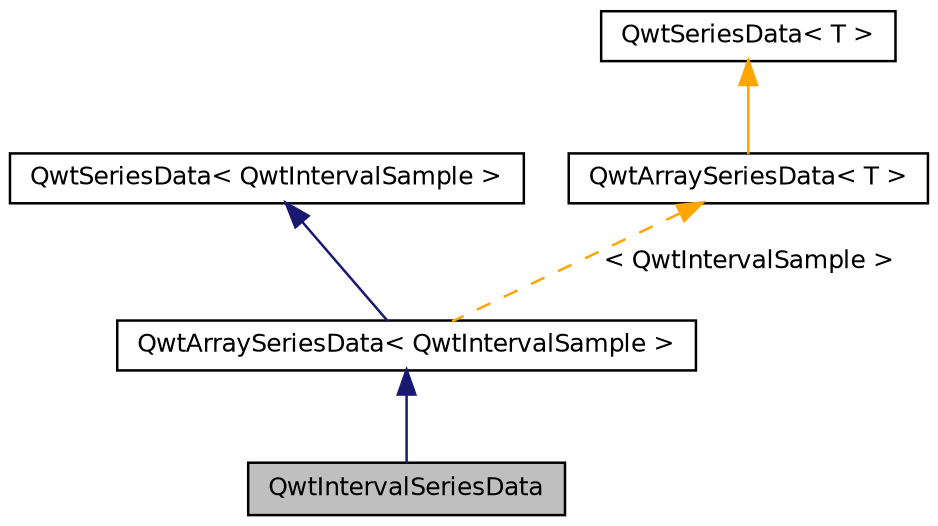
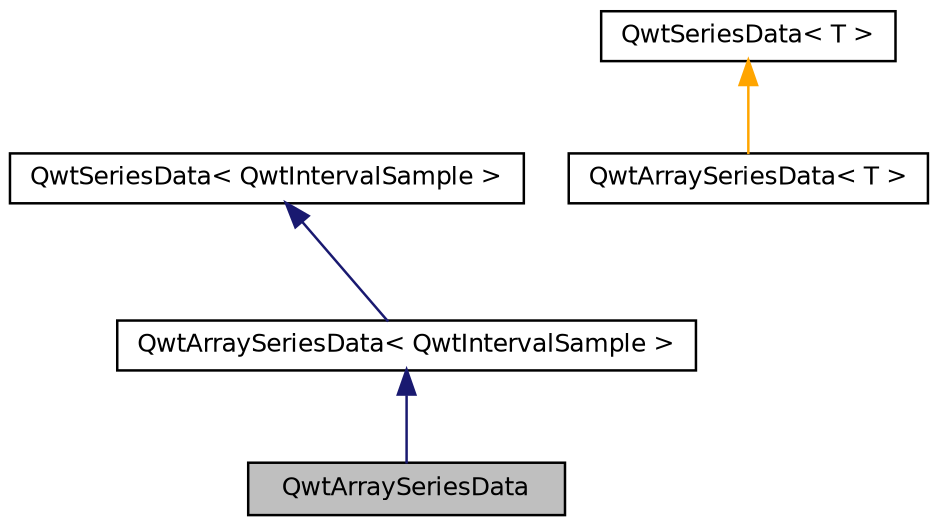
  digraph {
    fontname="DejaVu Sans"
    node [color=black fillcolor=white fontname="DejaVu Sans" fontsize=10 shape=record style=filled]
    edge [color=midnightblue dir=back fontname="DejaVu Sans" fontsize=10 labelfontname=FreeSans labelfontsize=10 style=solid]
-   n1 [fillcolor=grey75 fontcolor=black height=0.2 label=QwtIntervalSeriesData width=0.4]
+   n1 [fillcolor=grey75 fontcolor=black height=0.2 label=QwtArraySeriesData width=0.4]
    n2 [height=0.2 label="QwtArraySeriesData\< QwtIntervalSample \>" width=0.4]
    n3 [height=0.2 label="QwtSeriesData\< QwtIntervalSample \>" width=0.4]
    n4 [height=0.2 label="QwtSeriesData\< T \>" width=0.4]
    n5 [height=0.2 label="QwtArraySeriesData\< T \>" width=0.4]
    n2 -> n1
    n3 -> n2
    n4 -> n5 [color=orange]
-   n5 -> n2 [color=orange label=" \< QwtIntervalSample \>" style=dashed]
  }
